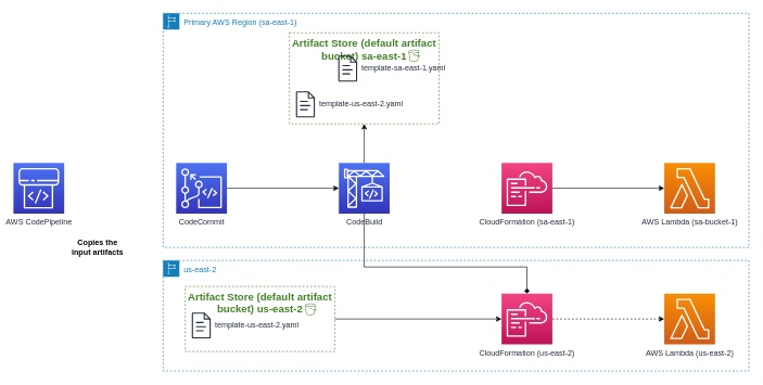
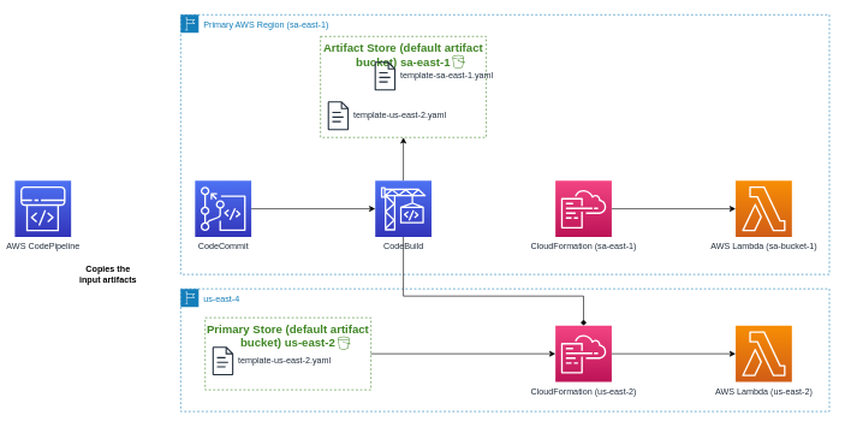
  <mxCell id="0" />
  <mxCell id="1" parent="0" />
  <mxCell id="2" value="AWS CodePipeline" style="sketch=0;points=[[0,0,0],[0.25,0,0],[0.5,0,0],[0.75,0,0],[1,0,0],[0,1,0],[0.25,1,0],[0.5,1,0],[0.75,1,0],[1,1,0],[0,0.25,0],[0,0.5,0],[0,0.75,0],[1,0.25,0],[1,0.5,0],[1,0.75,0]];outlineConnect=0;fontColor=#232F3E;gradientColor=#4D72F3;gradientDirection=north;fillColor=#3334B9;strokeColor=#ffffff;dashed=0;verticalLabelPosition=bottom;verticalAlign=top;align=center;html=1;fontSize=12;fontStyle=0;aspect=fixed;shape=mxgraph.aws4.resourceIcon;resIcon=mxgraph.aws4.codepipeline;" vertex="1" parent="1"><mxGeometry x="20" y="250" width="78" height="78" as="geometry" /></mxCell>
  <mxCell id="3" style="edgeStyle=orthogonalEdgeStyle;rounded=0;orthogonalLoop=1;jettySize=auto;html=1;entryX=0;entryY=0.5;entryDx=0;entryDy=0;entryPerimeter=0;" edge="1" parent="1" source="4" target="20"><mxGeometry relative="1" as="geometry" /></mxCell>
  <mxCell id="4" value="CodeCommit" style="sketch=0;points=[[0,0,0],[0.25,0,0],[0.5,0,0],[0.75,0,0],[1,0,0],[0,1,0],[0.25,1,0],[0.5,1,0],[0.75,1,0],[1,1,0],[0,0.25,0],[0,0.5,0],[0,0.75,0],[1,0.25,0],[1,0.5,0],[1,0.75,0]];outlineConnect=0;fontColor=#232F3E;gradientColor=#4D72F3;gradientDirection=north;fillColor=#3334B9;strokeColor=#ffffff;dashed=0;verticalLabelPosition=bottom;verticalAlign=top;align=center;html=1;fontSize=12;fontStyle=0;aspect=fixed;shape=mxgraph.aws4.resourceIcon;resIcon=mxgraph.aws4.codecommit;" vertex="1" parent="1"><mxGeometry x="270" y="250" width="78" height="78" as="geometry" /></mxCell>
  <mxCell id="5" value="Primary AWS Region (sa-east-1)" style="points=[[0,0],[0.25,0],[0.5,0],[0.75,0],[1,0],[1,0.25],[1,0.5],[1,0.75],[1,1],[0.75,1],[0.5,1],[0.25,1],[0,1],[0,0.75],[0,0.5],[0,0.25]];outlineConnect=0;gradientColor=none;html=1;whiteSpace=wrap;fontSize=12;fontStyle=0;container=1;pointerEvents=0;collapsible=0;recursiveResize=0;shape=mxgraph.aws4.group;grIcon=mxgraph.aws4.group_region;strokeColor=#147EBA;fillColor=none;verticalAlign=top;align=left;spacingLeft=30;fontColor=#147EBA;dashed=1;" vertex="1" parent="1"><mxGeometry x="250" y="20" width="900" height="360" as="geometry" /></mxCell>
  <mxCell id="6" value="Artifact Store (default artifact bucket) sa-east-1" style="fillColor=none;strokeColor=#3F8624;dashed=1;verticalAlign=top;fontStyle=1;fontColor=#3F8624;whiteSpace=wrap;html=1;fontSize=16;" vertex="1" parent="5"><mxGeometry x="194" y="30" width="230" height="140" as="geometry" /></mxCell>
  <mxCell id="7" value="template-sa-east-1.yaml" style="sketch=0;outlineConnect=0;fontColor=#232F3E;gradientColor=none;fillColor=#232F3D;strokeColor=none;dashed=0;verticalLabelPosition=middle;verticalAlign=middle;align=left;html=1;fontSize=12;fontStyle=0;aspect=fixed;pointerEvents=1;shape=mxgraph.aws4.document;labelPosition=right;spacingLeft=5;" vertex="1" parent="5"><mxGeometry x="269" y="65" width="29.23" height="40" as="geometry" /></mxCell>
  <mxCell id="8" value="template-us-east-2.yaml" style="sketch=0;outlineConnect=0;fontColor=#232F3E;gradientColor=none;fillColor=#232F3D;strokeColor=none;dashed=0;verticalLabelPosition=middle;verticalAlign=middle;align=left;html=1;fontSize=12;fontStyle=0;aspect=fixed;pointerEvents=1;shape=mxgraph.aws4.document;labelPosition=right;spacingLeft=5;" vertex="1" parent="5"><mxGeometry x="204" y="120" width="29.23" height="40" as="geometry" /></mxCell>
  <mxCell id="9" value="" style="sketch=0;outlineConnect=0;fontColor=#232F3E;gradientColor=none;fillColor=#3F8624;strokeColor=none;dashed=0;verticalLabelPosition=bottom;verticalAlign=top;align=center;html=1;fontSize=12;fontStyle=0;aspect=fixed;pointerEvents=1;shape=mxgraph.aws4.bucket;" vertex="1" parent="5"><mxGeometry x="377" y="56" width="17.31" height="18" as="geometry" /></mxCell>
- <mxCell id="10" value="us-east-2" style="points=[[0,0],[0.25,0],[0.5,0],[0.75,0],[1,0],[1,0.25],[1,0.5],[1,0.75],[1,1],[0.75,1],[0.5,1],[0.25,1],[0,1],[0,0.75],[0,0.5],[0,0.25]];outlineConnect=0;gradientColor=none;html=1;whiteSpace=wrap;fontSize=12;fontStyle=0;container=1;pointerEvents=0;collapsible=0;recursiveResize=0;shape=mxgraph.aws4.group;grIcon=mxgraph.aws4.group_region;strokeColor=#147EBA;fillColor=none;verticalAlign=top;align=left;spacingLeft=30;fontColor=#147EBA;dashed=1;" vertex="1" parent="1"><mxGeometry x="250" y="400" width="900" height="170" as="geometry" /></mxCell>
+ <mxCell id="10" value="us-east-4" style="points=[[0,0],[0.25,0],[0.5,0],[0.75,0],[1,0],[1,0.25],[1,0.5],[1,0.75],[1,1],[0.75,1],[0.5,1],[0.25,1],[0,1],[0,0.75],[0,0.5],[0,0.25]];outlineConnect=0;gradientColor=none;html=1;whiteSpace=wrap;fontSize=12;fontStyle=0;container=1;pointerEvents=0;collapsible=0;recursiveResize=0;shape=mxgraph.aws4.group;grIcon=mxgraph.aws4.group_region;strokeColor=#147EBA;fillColor=none;verticalAlign=top;align=left;spacingLeft=30;fontColor=#147EBA;dashed=1;" vertex="1" parent="1"><mxGeometry x="250" y="400" width="900" height="170" as="geometry" /></mxCell>
  <mxCell id="11" style="edgeStyle=orthogonalEdgeStyle;rounded=0;orthogonalLoop=1;jettySize=auto;html=1;" edge="1" parent="10" source="12" target="16"><mxGeometry relative="1" as="geometry" /></mxCell>
- <mxCell id="12" value="Artifact Store (default artifact bucket) us-east-2" style="fillColor=none;strokeColor=#3F8624;dashed=1;verticalAlign=top;fontStyle=1;fontColor=#3F8624;whiteSpace=wrap;html=1;fontSize=16;" vertex="1" parent="10"><mxGeometry x="34" y="40" width="230" height="100" as="geometry" /></mxCell>
+ <mxCell id="12" value="Primary Store (default artifact bucket) us-east-2" style="fillColor=none;strokeColor=#3F8624;dashed=1;verticalAlign=top;fontStyle=1;fontColor=#3F8624;whiteSpace=wrap;html=1;fontSize=16;" vertex="1" parent="10"><mxGeometry x="34" y="40" width="230" height="100" as="geometry" /></mxCell>
  <mxCell id="13" value="template-us-east-2.yaml" style="sketch=0;outlineConnect=0;fontColor=#232F3E;gradientColor=none;fillColor=#232F3D;strokeColor=none;dashed=0;verticalLabelPosition=middle;verticalAlign=middle;align=left;html=1;fontSize=12;fontStyle=0;aspect=fixed;pointerEvents=1;shape=mxgraph.aws4.document;labelPosition=right;spacingLeft=5;" vertex="1" parent="10"><mxGeometry x="44" y="80" width="29.23" height="40" as="geometry" /></mxCell>
  <mxCell id="14" value="" style="sketch=0;outlineConnect=0;fontColor=#232F3E;gradientColor=none;fillColor=#3F8624;strokeColor=none;dashed=0;verticalLabelPosition=bottom;verticalAlign=top;align=center;html=1;fontSize=12;fontStyle=0;aspect=fixed;pointerEvents=1;shape=mxgraph.aws4.bucket;" vertex="1" parent="10"><mxGeometry x="218" y="66" width="17.31" height="18" as="geometry" /></mxCell>
- <mxCell id="15" style="edgeStyle=orthogonalEdgeStyle;rounded=0;orthogonalLoop=1;jettySize=auto;html=1;entryX=0;entryY=0.5;entryDx=0;entryDy=0;entryPerimeter=0;dashed=1;" edge="1" parent="10" source="16" target="17"><mxGeometry relative="1" as="geometry" /></mxCell>
+ <mxCell id="15" style="edgeStyle=orthogonalEdgeStyle;rounded=0;orthogonalLoop=1;jettySize=auto;html=1;entryX=0;entryY=0.5;entryDx=0;entryDy=0;entryPerimeter=0;" edge="1" parent="10" source="16" target="17"><mxGeometry relative="1" as="geometry" /></mxCell>
  <mxCell id="16" value="CloudFormation (us-east-2)" style="sketch=0;points=[[0,0,0],[0.25,0,0],[0.5,0,0],[0.75,0,0],[1,0,0],[0,1,0],[0.25,1,0],[0.5,1,0],[0.75,1,0],[1,1,0],[0,0.25,0],[0,0.5,0],[0,0.75,0],[1,0.25,0],[1,0.5,0],[1,0.75,0]];points=[[0,0,0],[0.25,0,0],[0.5,0,0],[0.75,0,0],[1,0,0],[0,1,0],[0.25,1,0],[0.5,1,0],[0.75,1,0],[1,1,0],[0,0.25,0],[0,0.5,0],[0,0.75,0],[1,0.25,0],[1,0.5,0],[1,0.75,0]];outlineConnect=0;fontColor=#232F3E;gradientColor=#F34482;gradientDirection=north;fillColor=#BC1356;strokeColor=#ffffff;dashed=0;verticalLabelPosition=bottom;verticalAlign=top;align=center;html=1;fontSize=12;fontStyle=0;aspect=fixed;shape=mxgraph.aws4.resourceIcon;resIcon=mxgraph.aws4.cloudformation;" vertex="1" parent="10"><mxGeometry x="520" y="51" width="78" height="78" as="geometry" /></mxCell>
  <mxCell id="17" value="AWS Lambda (us-east-2)" style="sketch=0;points=[[0,0,0],[0.25,0,0],[0.5,0,0],[0.75,0,0],[1,0,0],[0,1,0],[0.25,1,0],[0.5,1,0],[0.75,1,0],[1,1,0],[0,0.25,0],[0,0.5,0],[0,0.75,0],[1,0.25,0],[1,0.5,0],[1,0.75,0]];outlineConnect=0;fontColor=#232F3E;gradientColor=#F78E04;gradientDirection=north;fillColor=#D05C17;strokeColor=#ffffff;dashed=0;verticalLabelPosition=bottom;verticalAlign=top;align=center;html=1;fontSize=12;fontStyle=0;aspect=fixed;shape=mxgraph.aws4.resourceIcon;resIcon=mxgraph.aws4.lambda;" vertex="1" parent="10"><mxGeometry x="770" y="51" width="78" height="78" as="geometry" /></mxCell>
  <mxCell id="18" style="edgeStyle=orthogonalEdgeStyle;rounded=0;orthogonalLoop=1;jettySize=auto;html=1;" edge="1" parent="1" source="20" target="6"><mxGeometry relative="1" as="geometry" /></mxCell>
  <mxCell id="19" style="edgeStyle=orthogonalEdgeStyle;rounded=0;orthogonalLoop=1;jettySize=auto;html=1;endArrow=diamond;" edge="1" parent="1" source="20" target="16"><mxGeometry relative="1" as="geometry"><Array as="points"><mxPoint x="559" y="410" /><mxPoint x="809" y="410" /></Array></mxGeometry></mxCell>
  <mxCell id="20" value="CodeBuild" style="sketch=0;points=[[0,0,0],[0.25,0,0],[0.5,0,0],[0.75,0,0],[1,0,0],[0,1,0],[0.25,1,0],[0.5,1,0],[0.75,1,0],[1,1,0],[0,0.25,0],[0,0.5,0],[0,0.75,0],[1,0.25,0],[1,0.5,0],[1,0.75,0]];outlineConnect=0;fontColor=#232F3E;gradientColor=#4D72F3;gradientDirection=north;fillColor=#3334B9;strokeColor=#ffffff;dashed=0;verticalLabelPosition=bottom;verticalAlign=top;align=center;html=1;fontSize=12;fontStyle=0;aspect=fixed;shape=mxgraph.aws4.resourceIcon;resIcon=mxgraph.aws4.codebuild;" vertex="1" parent="1"><mxGeometry x="520" y="250" width="78" height="78" as="geometry" /></mxCell>
  <mxCell id="21" style="edgeStyle=orthogonalEdgeStyle;rounded=0;orthogonalLoop=1;jettySize=auto;html=1;" edge="1" parent="1" source="22" target="23"><mxGeometry relative="1" as="geometry" /></mxCell>
  <mxCell id="22" value="CloudFormation (sa-east-1)" style="sketch=0;points=[[0,0,0],[0.25,0,0],[0.5,0,0],[0.75,0,0],[1,0,0],[0,1,0],[0.25,1,0],[0.5,1,0],[0.75,1,0],[1,1,0],[0,0.25,0],[0,0.5,0],[0,0.75,0],[1,0.25,0],[1,0.5,0],[1,0.75,0]];points=[[0,0,0],[0.25,0,0],[0.5,0,0],[0.75,0,0],[1,0,0],[0,1,0],[0.25,1,0],[0.5,1,0],[0.75,1,0],[1,1,0],[0,0.25,0],[0,0.5,0],[0,0.75,0],[1,0.25,0],[1,0.5,0],[1,0.75,0]];outlineConnect=0;fontColor=#232F3E;gradientColor=#F34482;gradientDirection=north;fillColor=#BC1356;strokeColor=#ffffff;dashed=0;verticalLabelPosition=bottom;verticalAlign=top;align=center;html=1;fontSize=12;fontStyle=0;aspect=fixed;shape=mxgraph.aws4.resourceIcon;resIcon=mxgraph.aws4.cloudformation;" vertex="1" parent="1"><mxGeometry x="770" y="250" width="78" height="78" as="geometry" /></mxCell>
  <mxCell id="23" value="AWS Lambda (sa-bucket-1)" style="sketch=0;points=[[0,0,0],[0.25,0,0],[0.5,0,0],[0.75,0,0],[1,0,0],[0,1,0],[0.25,1,0],[0.5,1,0],[0.75,1,0],[1,1,0],[0,0.25,0],[0,0.5,0],[0,0.75,0],[1,0.25,0],[1,0.5,0],[1,0.75,0]];outlineConnect=0;fontColor=#232F3E;gradientColor=#F78E04;gradientDirection=north;fillColor=#D05C17;strokeColor=#ffffff;dashed=0;verticalLabelPosition=bottom;verticalAlign=top;align=center;html=1;fontSize=12;fontStyle=0;aspect=fixed;shape=mxgraph.aws4.resourceIcon;resIcon=mxgraph.aws4.lambda;" vertex="1" parent="1"><mxGeometry x="1020" y="250" width="78" height="78" as="geometry" /></mxCell>
  <mxCell id="24" value="Copies the &lt;br&gt;input artifacts" style="text;html=1;align=center;verticalAlign=middle;resizable=0;points=[];autosize=1;strokeColor=none;fillColor=none;fontStyle=1" vertex="1" parent="1"><mxGeometry x="99" y="360" width="100" height="40" as="geometry" /></mxCell>
